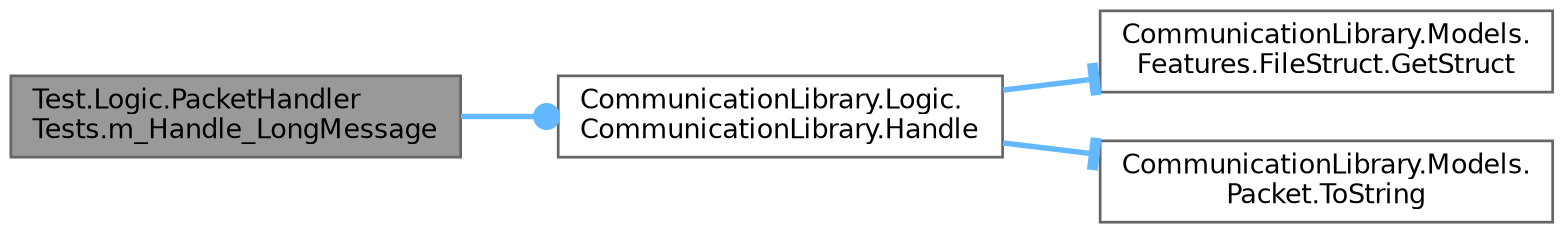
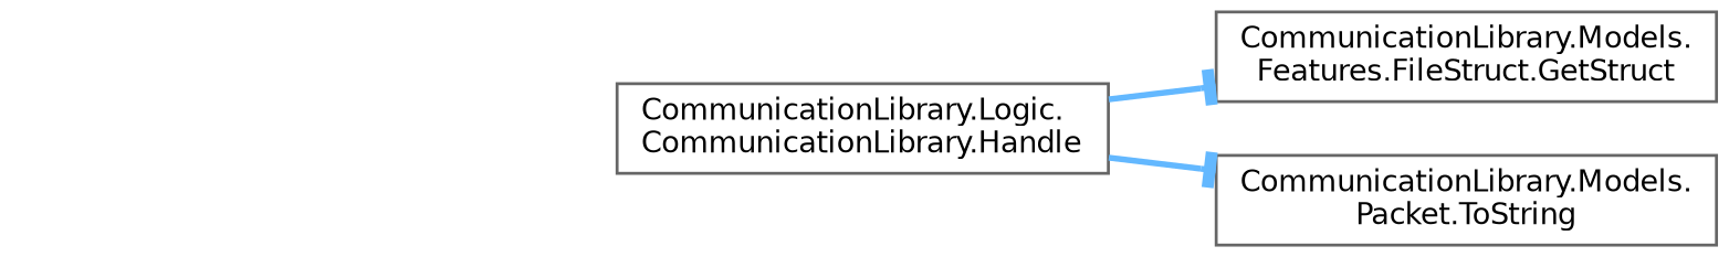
  digraph {
    rankdir=LR
    node [color=grey40 fillcolor=white fontname=Helvetica fontsize=10 shape=box style=filled]
    edge [arrowhead=tee color=steelblue1 fontname=Helvetica fontsize=10 labelfontname=Helvetica labelfontsize=10 style=bold]
-   n1 [color=gray40 fillcolor=grey60 fontcolor=black height=0.2 label="Test.Logic.PacketHandler\lTests.m_Handle_LongMessage" width=0.4]
    n2 [height=0.2 label="CommunicationLibrary.Logic.\lCommunicationLibrary.Handle" width=0.4]
    n3 [height=0.2 label="CommunicationLibrary.Models.\lFeatures.FileStruct.GetStruct" width=0.4]
    n4 [height=0.2 label="CommunicationLibrary.Models.\lPacket.ToString" width=0.4]
-   n1 -> n2 [arrowhead=dot]
    n2 -> n3
    n2 -> n4
  }
